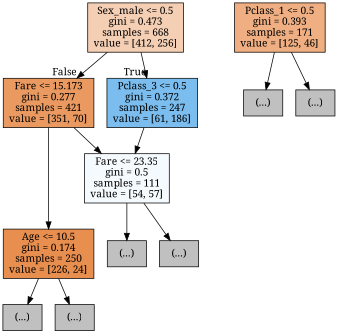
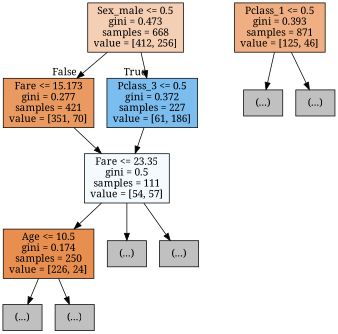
  digraph {
    fontname="Noto Serif"
    node [color=black fillcolor="#C0C0C0" fontname="Noto Serif" shape=box style=filled]
    edge [fontname="Noto Serif"]
    n1 [fillcolor="#f5cfb4" label="Sex_male <= 0.5\ngini = 0.473\nsamples = 668\nvalue = [412, 256]"]
-   n2 [fillcolor="#7abdee" label="Pclass_3 <= 0.5\ngini = 0.372\nsamples = 247\nvalue = [61, 186]"]
+   n2 [fillcolor="#7abdee" label="Pclass_3 <= 0.5\ngini = 0.372\nsamples = 227\nvalue = [61, 186]"]
    n3 [fillcolor="#ea9a60" label="Fare <= 15.173\ngini = 0.277\nsamples = 421\nvalue = [351, 70]"]
    n4 [fillcolor="#f5fafe" label="Fare <= 23.35\ngini = 0.5\nsamples = 111\nvalue = [54, 57]"]
    n5 [fillcolor="#e88e4e" label="Age <= 10.5\ngini = 0.174\nsamples = 250\nvalue = [226, 24]"]
    n6 [label="(...)"]
    n7 [label="(...)"]
    n8 [label="(...)"]
    n9 [label="(...)"]
-   n10 [fillcolor="#efaf82" label="Pclass_1 <= 0.5\ngini = 0.393\nsamples = 171\nvalue = [125, 46]"]
+   n10 [fillcolor="#efaf82" label="Pclass_1 <= 0.5\ngini = 0.393\nsamples = 871\nvalue = [125, 46]"]
    n11 [label="(...)"]
    n12 [label="(...)"]
    n1 -> n2 [headlabel=True labelangle=45 labeldistance=2.5]
    n1 -> n3 [headlabel=False labelangle=-45 labeldistance=2.5]
    n2 -> n4
    n3 -> n4
-   n3 -> n5
+   n4 -> n5
    n4 -> n6
    n4 -> n7
    n5 -> n8
    n5 -> n9
    n10 -> n11
    n10 -> n12
  }
